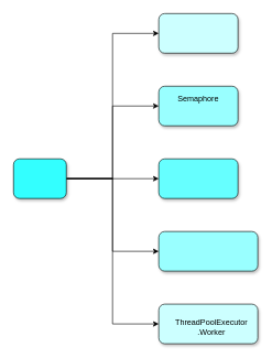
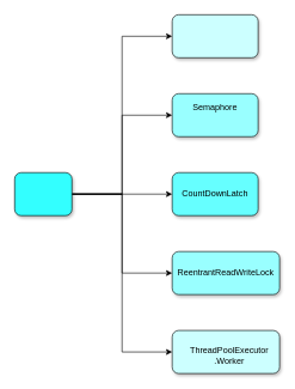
  <mxCell id="0" />
  <mxCell id="1" parent="0" />
  <mxCell id="2" style="edgeStyle=orthogonalEdgeStyle;rounded=0;orthogonalLoop=1;jettySize=auto;html=1;exitX=1;exitY=0.5;exitDx=0;exitDy=0;entryX=0;entryY=0.5;entryDx=0;entryDy=0;" parent="1" source="7" target="8" edge="1"><mxGeometry relative="1" as="geometry" /></mxCell>
  <mxCell id="3" style="edgeStyle=orthogonalEdgeStyle;rounded=0;orthogonalLoop=1;jettySize=auto;html=1;exitX=1;exitY=0.5;exitDx=0;exitDy=0;entryX=0;entryY=0.5;entryDx=0;entryDy=0;" parent="1" source="7" target="9" edge="1"><mxGeometry relative="1" as="geometry" /></mxCell>
  <mxCell id="4" style="edgeStyle=orthogonalEdgeStyle;rounded=0;orthogonalLoop=1;jettySize=auto;html=1;exitX=1;exitY=0.5;exitDx=0;exitDy=0;entryX=0;entryY=0.5;entryDx=0;entryDy=0;" parent="1" source="7" target="10" edge="1"><mxGeometry relative="1" as="geometry" /></mxCell>
  <mxCell id="5" style="edgeStyle=orthogonalEdgeStyle;rounded=0;orthogonalLoop=1;jettySize=auto;html=1;exitX=1;exitY=0.5;exitDx=0;exitDy=0;entryX=0;entryY=0.5;entryDx=0;entryDy=0;" parent="1" source="7" target="11" edge="1"><mxGeometry relative="1" as="geometry" /></mxCell>
  <mxCell id="6" style="edgeStyle=orthogonalEdgeStyle;rounded=0;orthogonalLoop=1;jettySize=auto;html=1;exitX=1;exitY=0.5;exitDx=0;exitDy=0;entryX=0;entryY=0.5;entryDx=0;entryDy=0;" parent="1" source="7" target="15" edge="1"><mxGeometry relative="1" as="geometry" /></mxCell>
  <mxCell id="7" value="" style="rounded=1;whiteSpace=wrap;html=1;fillColor=#33FFFF;shadow=1;" parent="1" vertex="1"><mxGeometry x="20" y="240" width="80" height="60" as="geometry" /></mxCell>
  <mxCell id="8" value="" style="rounded=1;whiteSpace=wrap;html=1;fillColor=#CCFFFF;shadow=1;" parent="1" vertex="1"><mxGeometry x="240" y="20" width="120" height="60" as="geometry" /></mxCell>
  <mxCell id="9" value="" style="rounded=1;whiteSpace=wrap;html=1;fillColor=#99FFFF;shadow=1;" parent="1" vertex="1"><mxGeometry x="240" y="130" width="120" height="60" as="geometry" /></mxCell>
  <mxCell id="10" value="" style="rounded=1;whiteSpace=wrap;html=1;fillColor=#66FFFF;shadow=1;" parent="1" vertex="1"><mxGeometry x="240" y="240" width="120" height="60" as="geometry" /></mxCell>
  <mxCell id="11" value="" style="rounded=1;whiteSpace=wrap;html=1;fillColor=#99FFFF;shadow=1;" parent="1" vertex="1"><mxGeometry x="240" y="350" width="150" height="60" as="geometry" /></mxCell>
  <mxCell id="12" value="Semaphore" style="text;strokeColor=none;align=center;fillColor=none;html=1;verticalAlign=middle;whiteSpace=wrap;rounded=0;" parent="1" vertex="1"><mxGeometry x="265" y="135" width="70" height="30" as="geometry" /></mxCell>
+ <mxCell id="13" value="CountDownLatch" style="text;strokeColor=none;align=center;fillColor=none;html=1;verticalAlign=middle;whiteSpace=wrap;rounded=0;" parent="1" vertex="1"><mxGeometry x="250" y="255" width="100" height="30" as="geometry" /></mxCell>
+ <mxCell id="14" value="ReentrantReadWriteLock" style="text;strokeColor=none;align=center;fillColor=none;html=1;verticalAlign=middle;whiteSpace=wrap;rounded=0;" parent="1" vertex="1"><mxGeometry x="245" y="365" width="140" height="30" as="geometry" /></mxCell>
  <mxCell id="15" value="" style="rounded=1;whiteSpace=wrap;html=1;fillColor=#CCFFFF;shadow=1;" parent="1" vertex="1"><mxGeometry x="240" y="460" width="150" height="60" as="geometry" /></mxCell>
  <mxCell id="16" value="ThreadPoolExecutor&lt;div&gt;.Worker&lt;/div&gt;" style="text;strokeColor=none;align=center;fillColor=none;html=1;verticalAlign=middle;whiteSpace=wrap;rounded=0;" parent="1" vertex="1"><mxGeometry x="265" y="480" width="110" height="30" as="geometry" /></mxCell>
